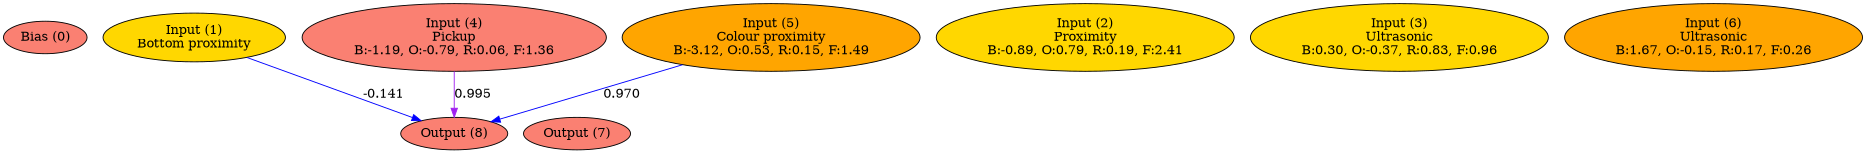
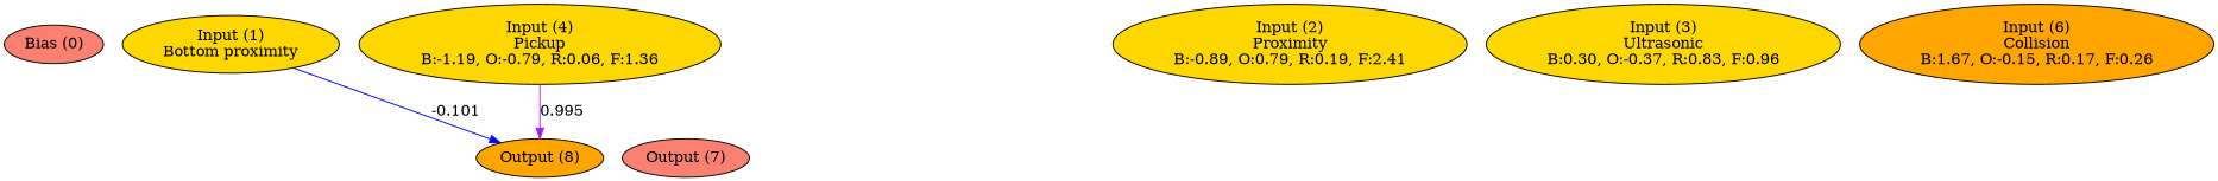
  digraph {
    node [fillcolor=gold style=filled]
    edge [color=blue]
    n1 [fillcolor=salmon label="Bias (0)"]
    n2 [label="Input (1)\nBottom proximity"]
    n3 [label="Input (2)\nProximity\nB:-0.89, O:0.79, R:0.19, F:2.41"]
    n4 [label="Input (3)\nUltrasonic\nB:0.30, O:-0.37, R:0.83, F:0.96"]
-   n5 [fillcolor=salmon label="Input (4)\nPickup\nB:-1.19, O:-0.79, R:0.06, F:1.36"]
-   n6 [fillcolor=orange label="Input (5)\nColour proximity\nB:-3.12, O:0.53, R:0.15, F:1.49"]
-   n7 [fillcolor=orange label="Input (6)\nUltrasonic\nB:1.67, O:-0.15, R:0.17, F:0.26"]
+   n5 [label="Input (4)\nPickup\nB:-1.19, O:-0.79, R:0.06, F:1.36"]
+   n7 [fillcolor=orange label="Input (6)\nCollision\nB:1.67, O:-0.15, R:0.17, F:0.26"]
    n8 [fillcolor=salmon label="Output (7)"]
-   n9 [fillcolor=salmon label="Output (8)"]
+   n9 [fillcolor=orange label="Output (8)"]
    subgraph sub_1 {
      rank=same
      n1
      n2
      n3
      n4
      n5
-     n6
      n7
    }
    subgraph sub_2 {
      rank=same
      n8
      n9
    }
-   n2 -> n9 [label=-0.141]
+   n2 -> n9 [label=-0.101]
    n5 -> n9 [color=purple label=0.995]
-   n6 -> n9 [label=0.970]
  }
